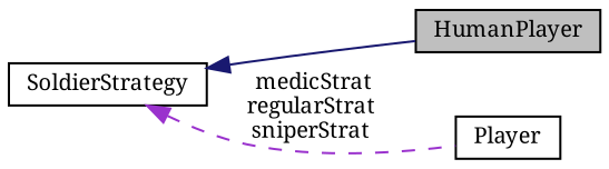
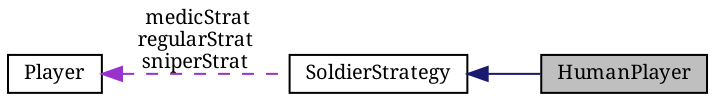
  digraph {
    fontname="Noto Serif"
    rankdir=LR
    node [color=black fillcolor=white fontname="Noto Serif" fontsize=10 shape=record style=filled]
    edge [dir=back fontname="Noto Serif" fontsize=10 labelfontname=Helvetica labelfontsize=10]
    n1 [fillcolor=grey75 fontcolor=black height=0.2 label=HumanPlayer width=0.4]
    n2 [height=0.2 label=Player width=0.4]
    n3 [height=0.2 label=SoldierStrategy width=0.4]
    n3 -> n1 [color=midnightblue style=solid]
-   n3 -> n2 [color=darkorchid3 label=" medicStrat\nregularStrat\nsniperStrat" style=dashed]
+   n2 -> n3 [color=darkorchid3 label=" medicStrat\nregularStrat\nsniperStrat" style=dashed]
  }
